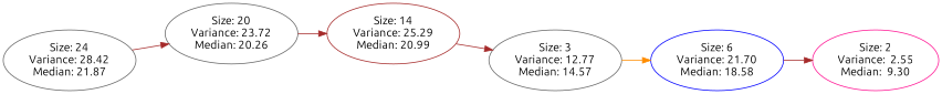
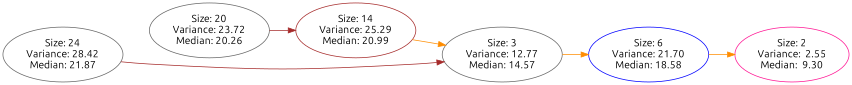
  digraph {
    L=2
    fontname=Ubuntu
    rankdir=LR
    node [color=gray40 fontname=Ubuntu]
    edge [color=brown fontname=Ubuntu]
    "Size: 24\nVariance: 28.42\nMedian: 21.87"
    "Size: 20\nVariance: 23.72\nMedian: 20.26"
    "Size: 14\nVariance: 25.29\nMedian: 20.99" [color=brown]
    "Size: 6\nVariance: 21.70\nMedian: 18.58" [color=blue]
    "Size: 2\nVariance:  2.55\nMedian:  9.30" [color=deeppink]
    "Size: 3\nVariance: 12.77\nMedian: 14.57"
-   "Size: 24\nVariance: 28.42\nMedian: 21.87" -> "Size: 20\nVariance: 23.72\nMedian: 20.26"
+   "Size: 24\nVariance: 28.42\nMedian: 21.87" -> "Size: 3\nVariance: 12.77\nMedian: 14.57"
    "Size: 20\nVariance: 23.72\nMedian: 20.26" -> "Size: 14\nVariance: 25.29\nMedian: 20.99"
-   "Size: 14\nVariance: 25.29\nMedian: 20.99" -> "Size: 3\nVariance: 12.77\nMedian: 14.57"
-   "Size: 6\nVariance: 21.70\nMedian: 18.58" -> "Size: 2\nVariance:  2.55\nMedian:  9.30"
+   "Size: 14\nVariance: 25.29\nMedian: 20.99" -> "Size: 3\nVariance: 12.77\nMedian: 14.57" [color=darkorange]
+   "Size: 6\nVariance: 21.70\nMedian: 18.58" -> "Size: 2\nVariance:  2.55\nMedian:  9.30" [color=darkorange]
    "Size: 3\nVariance: 12.77\nMedian: 14.57" -> "Size: 6\nVariance: 21.70\nMedian: 18.58" [color=darkorange]
  }
